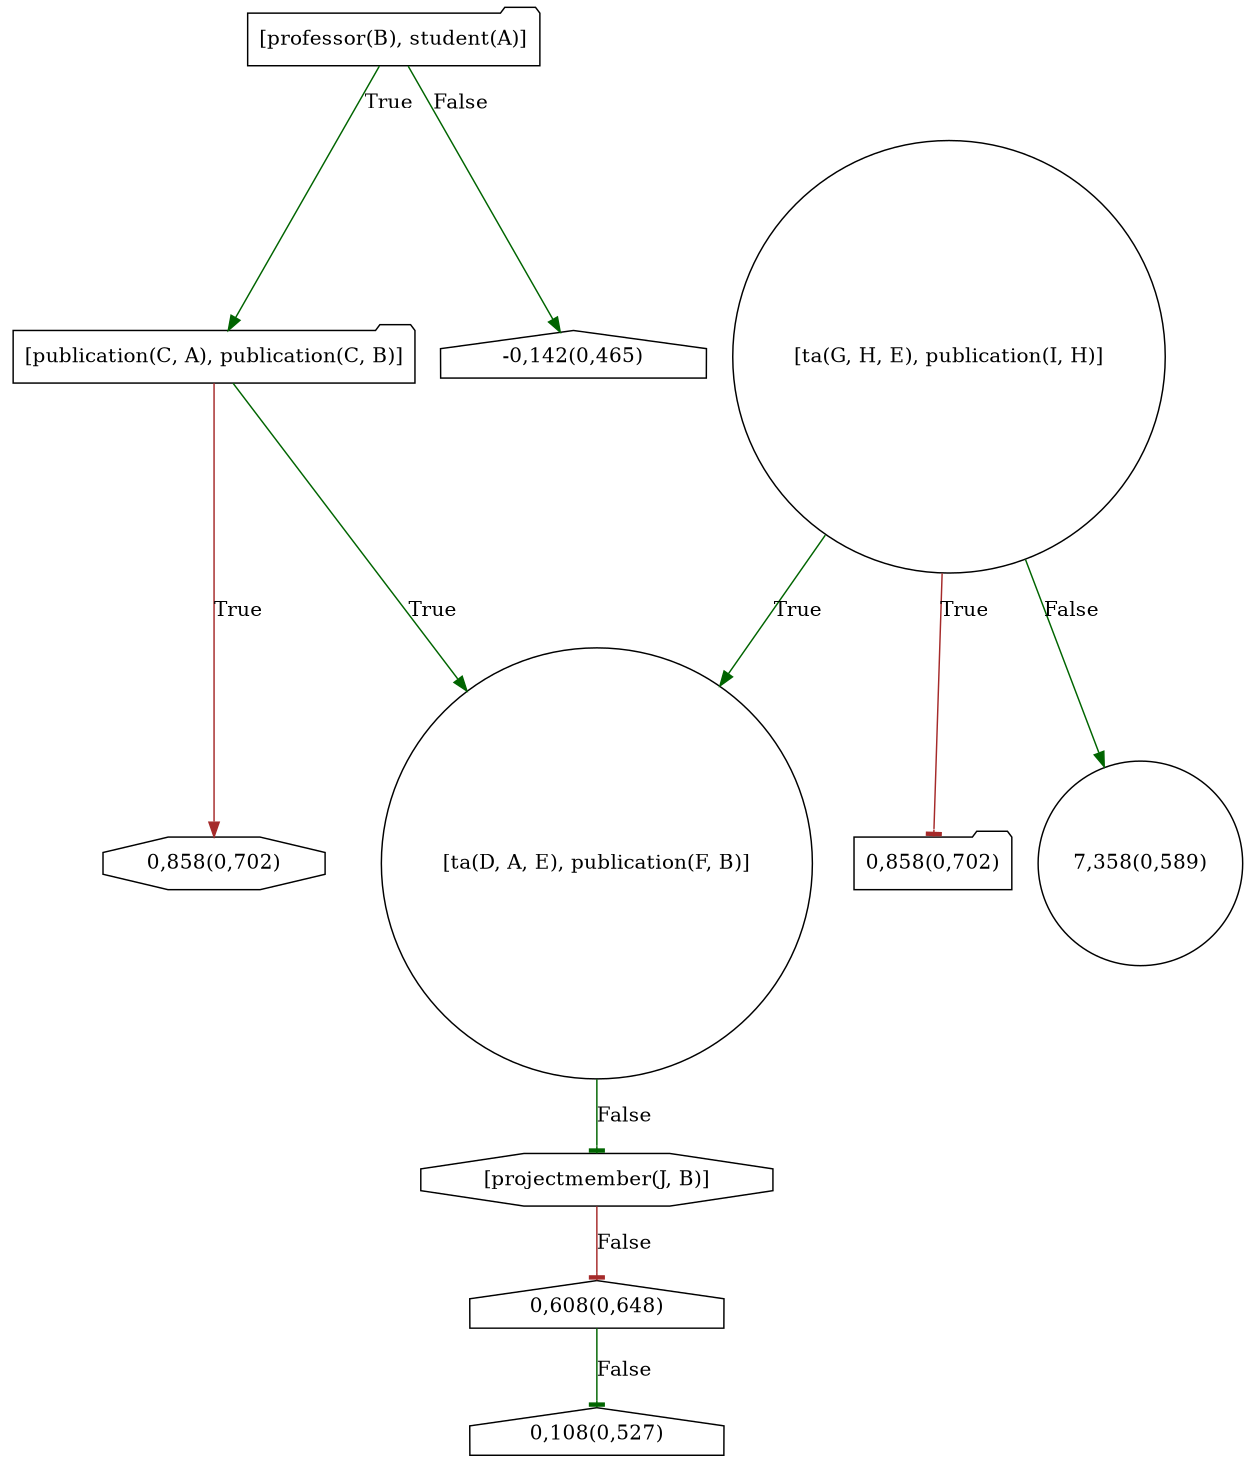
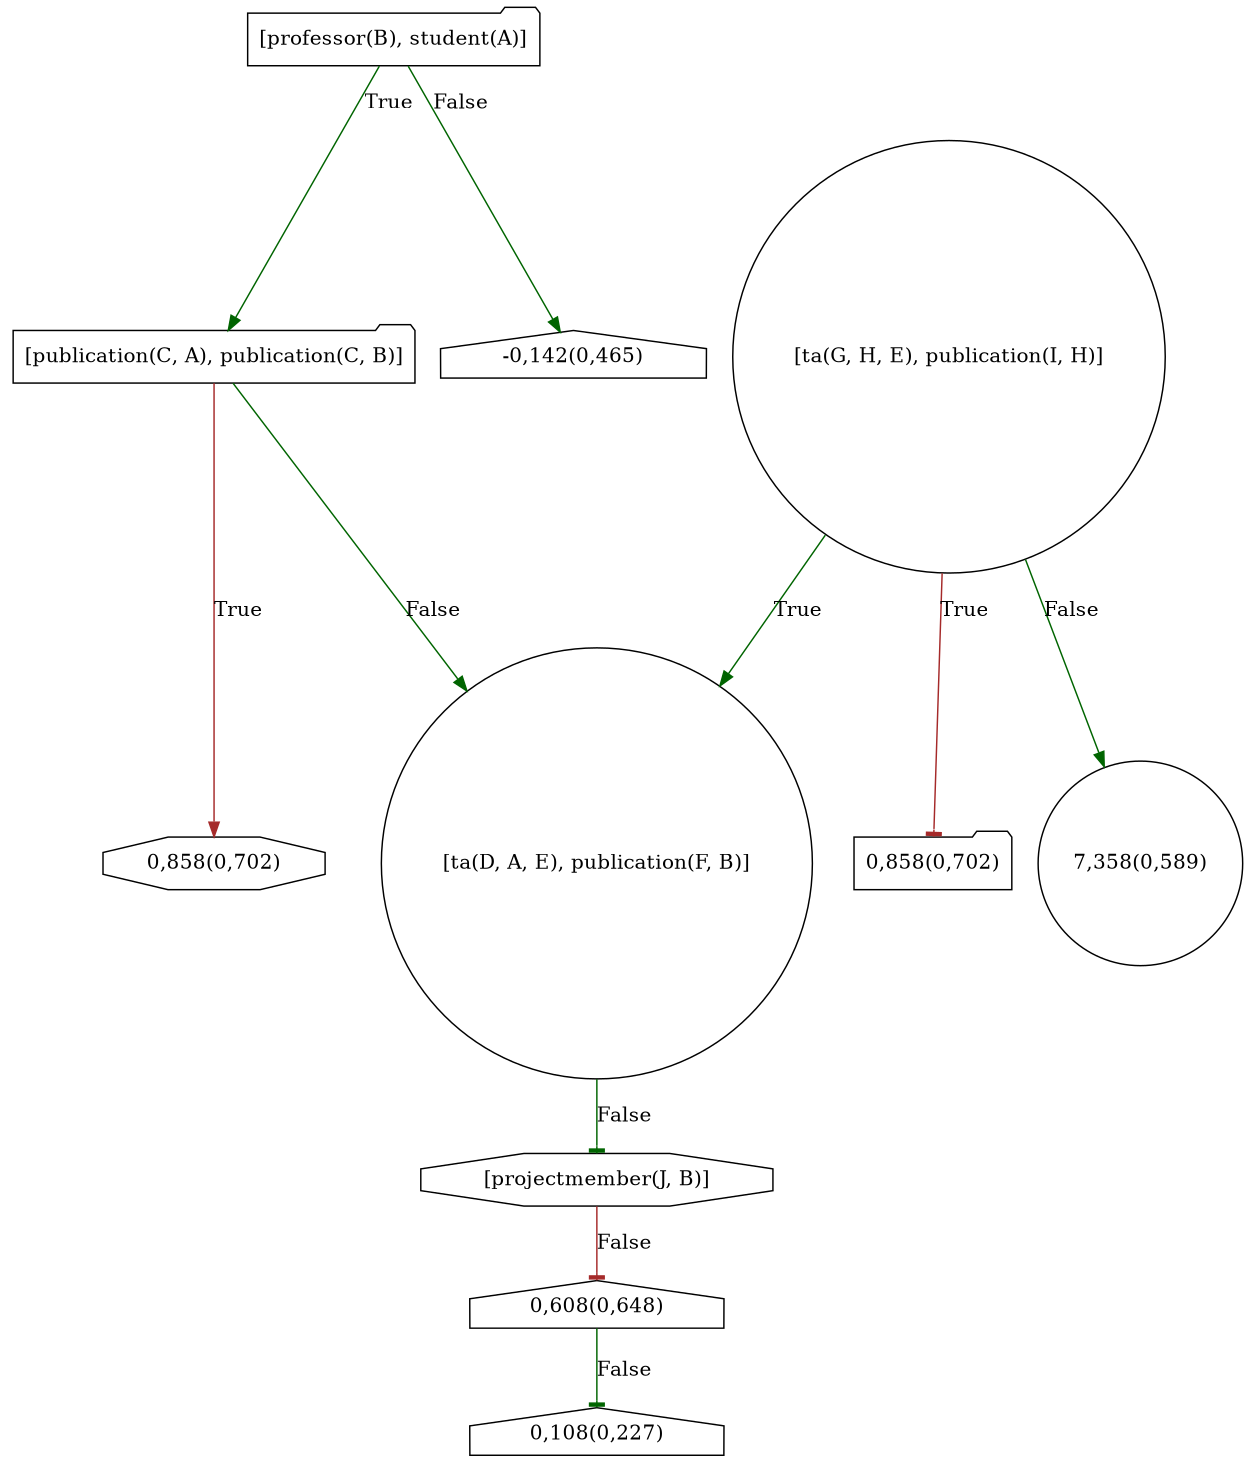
  digraph {
    node [shape=folder]
    edge [arrowhead=normal color=darkgreen]
    n1 [label="[professor(B), student(A)]"]
    n2 [label="[publication(C, A), publication(C, B)]"]
    n3 [label="-0,142(0,465)" shape=house]
    n4 [label="0,858(0,702)" shape=octagon]
    n5 [label="[ta(D, A, E), publication(F, B)]" shape=circle]
    n6 [label="[projectmember(J, B)]" shape=octagon]
    n7 [label="[ta(G, H, E), publication(I, H)]" shape=circle]
    n8 [label="0,858(0,702)"]
    n9 [label="7,358(0,589)" shape=circle]
    n10 [label="0,608(0,648)" shape=house]
-   n11 [label="0,108(0,527)" shape=house]
+   n11 [label="0,108(0,227)" shape=house]
    n1 -> n2 [label=True]
    n1 -> n3 [label=False]
    n2 -> n4 [color=brown label=True]
-   n2 -> n5 [label=True]
+   n2 -> n5 [label=False]
    n5 -> n6 [arrowhead=tee label=False]
    n6 -> n10 [arrowhead=tee color=brown label=False]
    n7 -> n5 [label=True]
    n7 -> n8 [arrowhead=tee color=brown label=True]
    n7 -> n9 [label=False]
    n10 -> n11 [arrowhead=tee label=False]
  }
